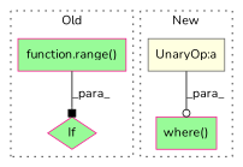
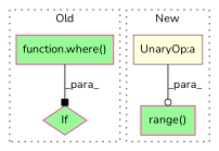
  digraph {
    fontname=Nunito
    node [a=75 color=deeppink fillcolor=palegreen fontname=Nunito shape=box style=filled]
    edge [fontname=Nunito]
-   n1 [l="6,1" label="function.range()" s="6986,7005"]
+   n1 [l="6,1" label="function.where()" s="6986,7005"]
    n2 [a=96 l=3 label=If s=7024 shape=diamond]
-   n3 [l="9,1" label="where()" s="10917,10933"]
+   n3 [l="9,1" label="range()" s="10917,10933"]
    n4 [a=61 color=gray40 fillcolor=lightyellow l=2 label="UnaryOp:a" s=10876]
    subgraph cluster_1 {
      label=Old
      style=dotted
      n1
      n2
    }
    subgraph cluster_2 {
      label=New
      style=dotted
      n3
      n4
    }
    n1 -> n2 [arrowhead=box label=_para_]
    n4 -> n3 [arrowhead=odot label=_para_]
  }
